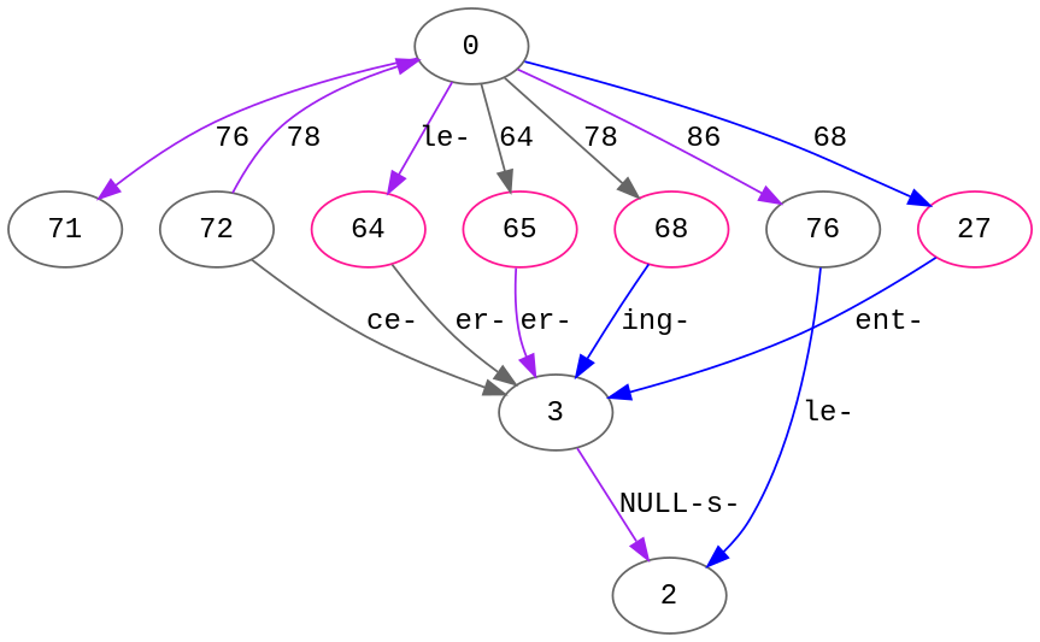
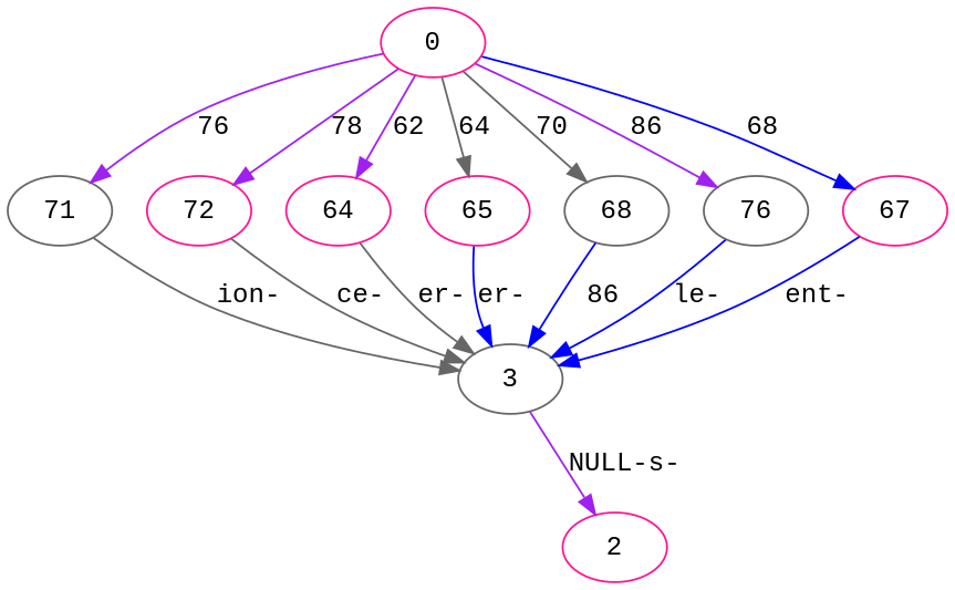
  digraph {
    fontname="Liberation Mono"
    node [color=deeppink fontname="Liberation Mono"]
    edge [color=purple fontname="Liberation Mono"]
    64 [height=0.5 width=0.75]
    3 [color=gray40 height=0.5 width=0.75]
-   2 [color=gray40 height=0.5 width=0.75]
+   2 [height=0.5 width=0.75]
    65 [height=0.5 width=0.75]
-   68 [height=0.5 width=0.75]
-   0 [color=gray40 height=0.5 width=0.75]
+   68 [color=gray40 height=0.5 width=0.75]
+   0 [height=0.5 width=0.75]
    71 [color=gray40 height=0.5 width=0.75]
-   72 [color=gray40 height=0.5 width=0.75]
+   72 [height=0.5 width=0.75]
    76 [color=gray40 height=0.5 width=0.75]
-   67 [height=0.5 width=0.75 label=27]
+   67 [height=0.5 width=0.75]
    64 -> 3 [color=gray40 label="er-"]
    3 -> 2 [label="NULL-s-"]
-   65 -> 3 [label="er-"]
-   68 -> 3 [color=blue label="ing-"]
-   0 -> 64 [label="le-"]
+   65 -> 3 [color=blue label="er-"]
+   68 -> 3 [color=blue label=86]
+   0 -> 64 [label=62]
    0 -> 65 [color=gray40 label=64]
-   0 -> 68 [color=gray40 label=78]
+   0 -> 68 [color=gray40 label=70]
    0 -> 71 [label=76]
-   72 -> 0 [label=78]
+   0 -> 72 [label=78]
    0 -> 76 [label=86]
    0 -> 67 [color=blue label=68]
+   71 -> 3 [color=gray40 label="ion-"]
    72 -> 3 [color=gray40 label="ce-"]
-   76 -> 2 [color=blue label="le-"]
+   76 -> 3 [color=blue label="le-"]
    67 -> 3 [color=blue label="ent-"]
  }
